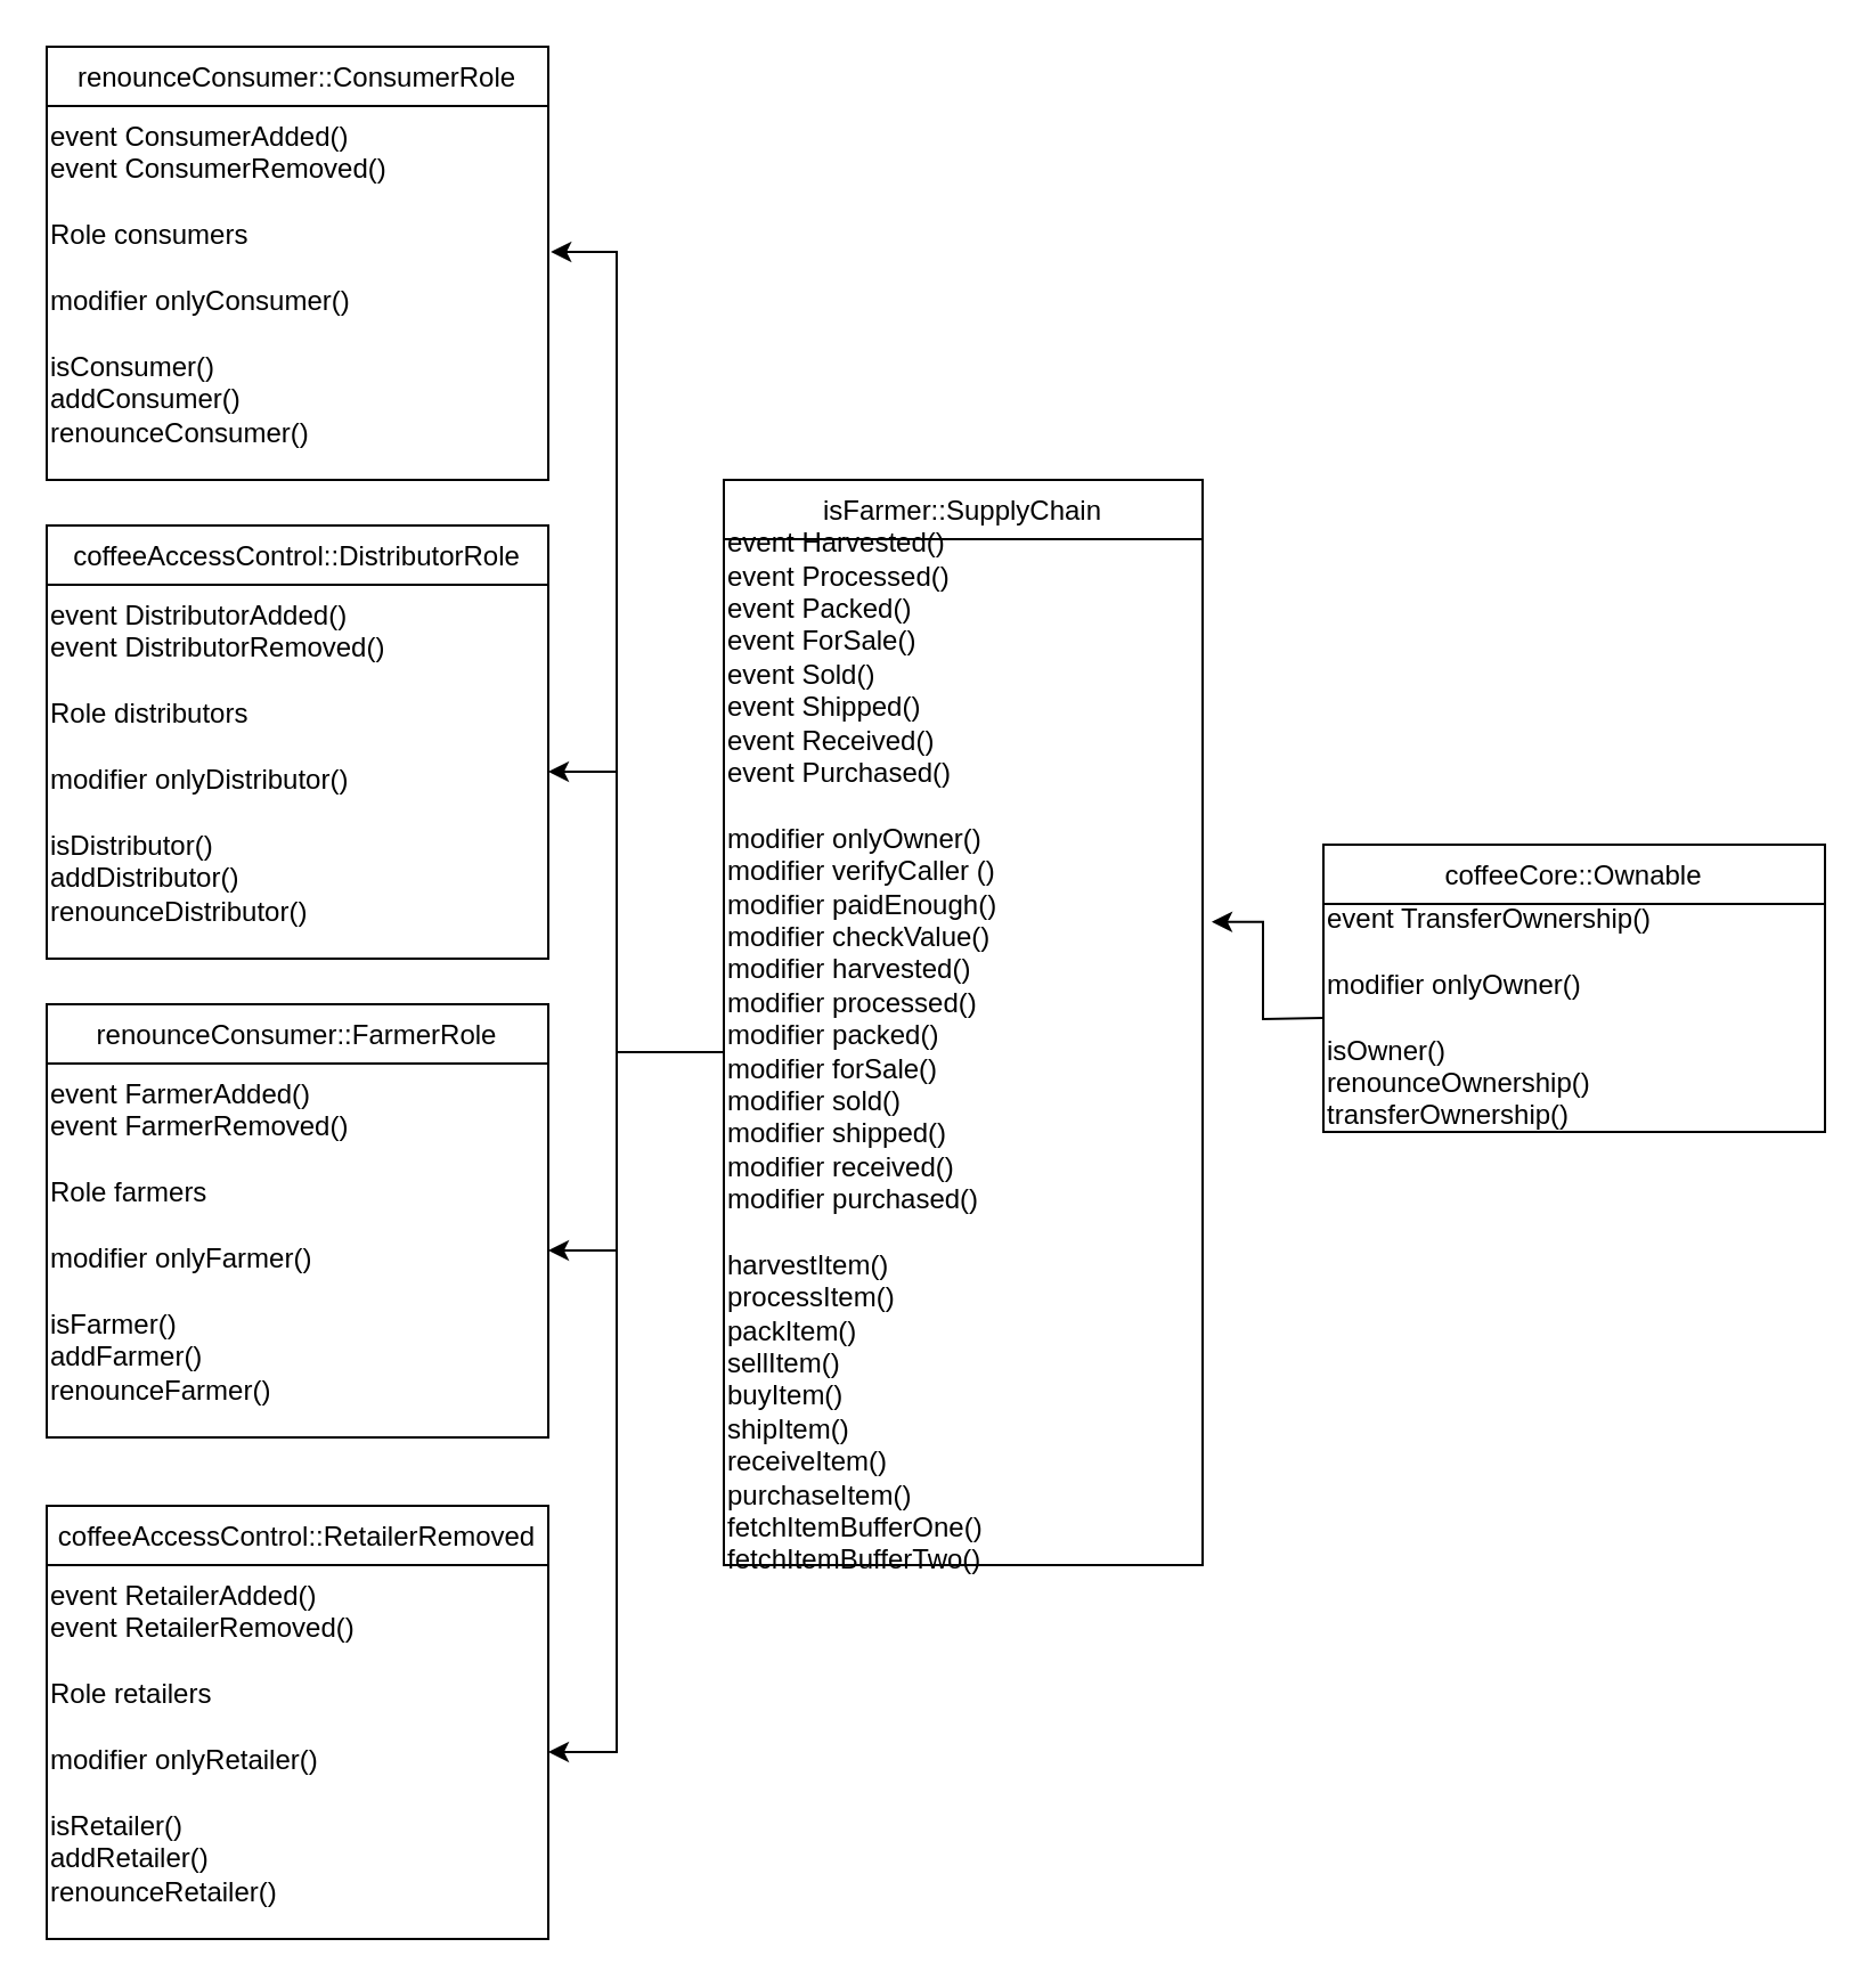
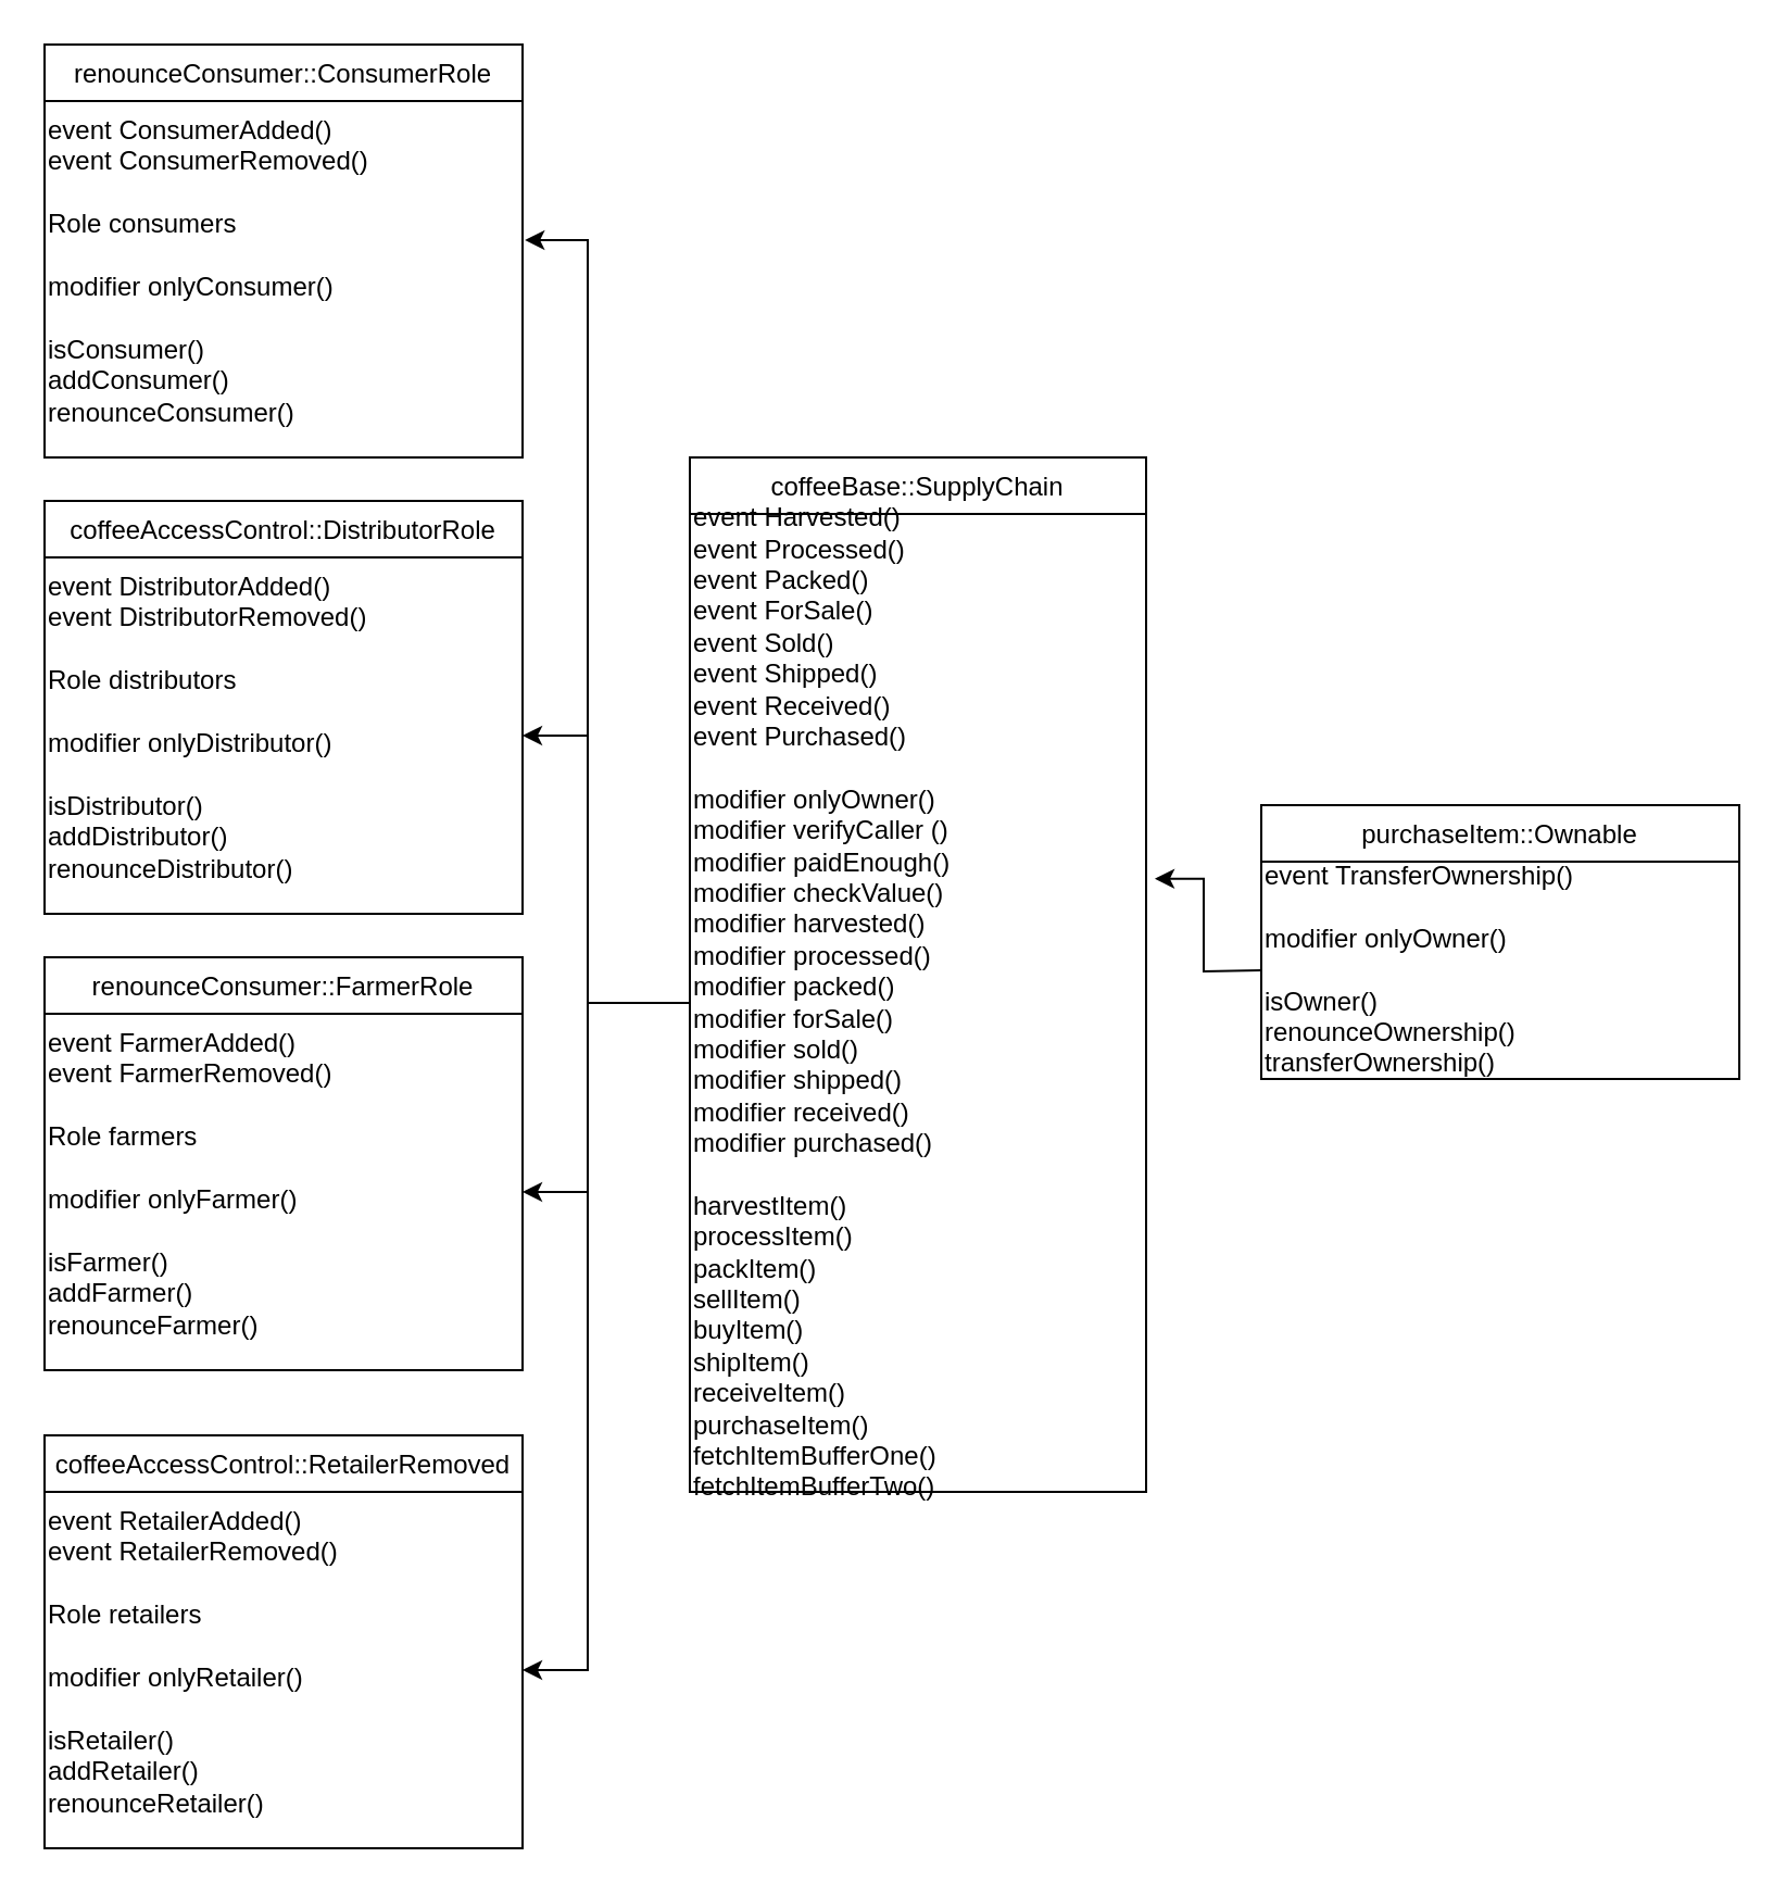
  <mxCell id="0" />
  <mxCell id="1" parent="0" />
  <mxCell id="2" value="" style="group" vertex="1" connectable="0" parent="1"><mxGeometry x="580" y="370" width="220" height="121" as="geometry" /></mxCell>
- <mxCell id="3" value="coffeeCore::Ownable" style="swimlane;fontStyle=0;childLayout=stackLayout;horizontal=1;startSize=26;fillColor=none;horizontalStack=0;resizeParent=1;resizeParentMax=0;resizeLast=0;collapsible=1;marginBottom=0;" parent="2" vertex="1"><mxGeometry width="220" height="126" as="geometry" /></mxCell>
+ <mxCell id="3" value="purchaseItem::Ownable" style="swimlane;fontStyle=0;childLayout=stackLayout;horizontal=1;startSize=26;fillColor=none;horizontalStack=0;resizeParent=1;resizeParentMax=0;resizeLast=0;collapsible=1;marginBottom=0;" parent="2" vertex="1"><mxGeometry width="220" height="126" as="geometry" /></mxCell>
  <mxCell id="4" value="event TransferOwnership()&lt;br&gt;&lt;br&gt;modifier onlyOwner()&lt;br&gt;&lt;br&gt;isOwner()&lt;br&gt;renounceOwnership()&lt;br&gt;transferOwnership()&lt;br&gt;" style="text;html=1;align=left;verticalAlign=middle;resizable=0;points=[];autosize=1;" vertex="1" parent="3"><mxGeometry y="26" width="220" height="100" as="geometry" /></mxCell>
  <mxCell id="5" value="" style="group" vertex="1" connectable="0" parent="1"><mxGeometry x="313" y="210" width="210" height="486" as="geometry" /></mxCell>
- <mxCell id="6" value="isFarmer::SupplyChain" style="swimlane;fontStyle=0;childLayout=stackLayout;horizontal=1;startSize=26;fillColor=none;horizontalStack=0;resizeParent=1;resizeParentMax=0;resizeLast=0;collapsible=1;marginBottom=0;" parent="5" vertex="1"><mxGeometry x="4" width="210" height="476" as="geometry" /></mxCell>
+ <mxCell id="6" value="coffeeBase::SupplyChain" style="swimlane;fontStyle=0;childLayout=stackLayout;horizontal=1;startSize=26;fillColor=none;horizontalStack=0;resizeParent=1;resizeParentMax=0;resizeLast=0;collapsible=1;marginBottom=0;" parent="5" vertex="1"><mxGeometry x="4" width="210" height="476" as="geometry" /></mxCell>
  <mxCell id="7" value="&lt;div&gt;event Harvested()&lt;/div&gt;&lt;div&gt;event Processed()&lt;/div&gt;&lt;div&gt;&lt;span&gt;event Packed()&lt;/span&gt;&lt;/div&gt;&lt;div&gt;event ForSale()&lt;/div&gt;&lt;div&gt;event Sold()&lt;/div&gt;&lt;div&gt;event Shipped()&lt;/div&gt;&lt;div&gt;event Received()&lt;/div&gt;&lt;div&gt;event Purchased()&lt;/div&gt;&lt;div&gt;&lt;br&gt;&lt;/div&gt;&lt;div&gt;modifier onlyOwner()&lt;br&gt;&lt;/div&gt;&lt;div&gt;modifier verifyCaller ()&lt;br&gt;&lt;/div&gt;&lt;div&gt;modifier paidEnough()&lt;br&gt;&lt;/div&gt;&lt;div&gt;modifier checkValue()&lt;br&gt;&lt;/div&gt;&lt;div&gt;modifier harvested()&lt;br&gt;&lt;/div&gt;&lt;div&gt;modifier processed()&lt;br&gt;&lt;/div&gt;&lt;div&gt;modifier packed()&lt;br&gt;&lt;/div&gt;&lt;div&gt;modifier forSale()&lt;br&gt;&lt;/div&gt;&lt;div&gt;modifier sold()&lt;br&gt;&lt;/div&gt;&lt;div&gt;modifier shipped()&lt;br&gt;&lt;/div&gt;&lt;div&gt;modifier received()&lt;br&gt;&lt;/div&gt;&lt;div&gt;modifier purchased()&lt;br&gt;&lt;/div&gt;&lt;div&gt;&lt;br&gt;&lt;/div&gt;&lt;div&gt;harvestItem()&lt;br&gt;&lt;/div&gt;&lt;div&gt;processItem()&lt;/div&gt;&lt;div&gt;packItem()&lt;br&gt;&lt;/div&gt;&lt;div&gt;sellItem()&lt;br&gt;&lt;/div&gt;&lt;div&gt;buyItem()&lt;br&gt;&lt;/div&gt;&lt;div&gt;shipItem()&lt;br&gt;&lt;/div&gt;&lt;div&gt;receiveItem()&lt;br&gt;&lt;/div&gt;&lt;div&gt;purchaseItem()&lt;br&gt;&lt;/div&gt;&lt;div&gt;fetchItemBufferOne()&lt;br&gt;&lt;/div&gt;&lt;div&gt;fetchItemBufferTwo()&lt;/div&gt;" style="text;html=1;align=left;verticalAlign=middle;resizable=0;points=[];autosize=1;" vertex="1" parent="6"><mxGeometry y="26" width="210" height="450" as="geometry" /></mxCell>
  <mxCell id="8" value="" style="group" vertex="1" connectable="0" parent="1"><mxGeometry x="20" y="20" width="220" height="190" as="geometry" /></mxCell>
  <mxCell id="9" value="renounceConsumer::ConsumerRole" style="swimlane;fontStyle=0;childLayout=stackLayout;horizontal=1;startSize=26;fillColor=none;horizontalStack=0;resizeParent=1;resizeParentMax=0;resizeLast=0;collapsible=1;marginBottom=0;" parent="8" vertex="1"><mxGeometry width="220" height="190" as="geometry" /></mxCell>
  <mxCell id="10" value="event ConsumerAdded()&lt;br&gt;event ConsumerRemoved()&lt;br&gt;&lt;br&gt;Role consumers&lt;br&gt;&lt;br&gt;modifier onlyConsumer()&lt;br&gt;&lt;br&gt;isConsumer()&lt;br&gt;addConsumer()&lt;br&gt;renounceConsumer()" style="text;html=1;" vertex="1" parent="9"><mxGeometry y="26" width="220" height="164" as="geometry" /></mxCell>
  <mxCell id="11" value="coffeeAccessControl::DistributorRole" style="swimlane;fontStyle=0;childLayout=stackLayout;horizontal=1;startSize=26;fillColor=none;horizontalStack=0;resizeParent=1;resizeParentMax=0;resizeLast=0;collapsible=1;marginBottom=0;" vertex="1" parent="1"><mxGeometry x="20" y="230" width="220" height="190" as="geometry" /></mxCell>
  <mxCell id="12" value="event DistributorAdded()&lt;br&gt;event DistributorRemoved()&lt;br&gt;&lt;br&gt;Role distributors&lt;br&gt;&lt;br&gt;modifier onlyDistributor()&lt;br&gt;&lt;br&gt;isDistributor()&lt;br&gt;addDistributor()&lt;br&gt;renounceDistributor()" style="text;html=1;" vertex="1" parent="11"><mxGeometry y="26" width="220" height="164" as="geometry" /></mxCell>
  <mxCell id="13" value="renounceConsumer::FarmerRole" style="swimlane;fontStyle=0;childLayout=stackLayout;horizontal=1;startSize=26;fillColor=none;horizontalStack=0;resizeParent=1;resizeParentMax=0;resizeLast=0;collapsible=1;marginBottom=0;" vertex="1" parent="1"><mxGeometry x="20" y="440" width="220" height="190" as="geometry" /></mxCell>
  <mxCell id="14" value="event FarmerAdded()&lt;br&gt;event FarmerRemoved()&lt;br&gt;&lt;br&gt;Role farmers&lt;br&gt;&lt;br&gt;modifier onlyFarmer()&lt;br&gt;&lt;br&gt;isFarmer()&lt;br&gt;addFarmer()&lt;br&gt;renounceFarmer()" style="text;html=1;" vertex="1" parent="13"><mxGeometry y="26" width="220" height="164" as="geometry" /></mxCell>
  <mxCell id="15" value="coffeeAccessControl::RetailerRemoved" style="swimlane;fontStyle=0;childLayout=stackLayout;horizontal=1;startSize=26;fillColor=none;horizontalStack=0;resizeParent=1;resizeParentMax=0;resizeLast=0;collapsible=1;marginBottom=0;" vertex="1" parent="1"><mxGeometry x="20" y="660" width="220" height="190" as="geometry" /></mxCell>
  <mxCell id="16" value="event RetailerAdded()&lt;br&gt;event RetailerRemoved()&lt;br&gt;&lt;br&gt;Role retailers&lt;br&gt;&lt;br&gt;modifier onlyRetailer()&lt;br&gt;&lt;br&gt;isRetailer()&lt;br&gt;addRetailer()&lt;br&gt;renounceRetailer()" style="text;html=1;" vertex="1" parent="15"><mxGeometry y="26" width="220" height="164" as="geometry" /></mxCell>
  <mxCell id="17" style="edgeStyle=orthogonalEdgeStyle;rounded=0;orthogonalLoop=1;jettySize=auto;html=1;entryX=1.019;entryY=0.373;entryDx=0;entryDy=0;entryPerimeter=0;" edge="1" parent="1" target="7"><mxGeometry relative="1" as="geometry"><mxPoint x="580" y="446" as="sourcePoint" /></mxGeometry></mxCell>
  <mxCell id="18" style="edgeStyle=orthogonalEdgeStyle;rounded=0;orthogonalLoop=1;jettySize=auto;html=1;entryX=1.005;entryY=0.39;entryDx=0;entryDy=0;entryPerimeter=0;" edge="1" parent="1" source="7" target="10"><mxGeometry relative="1" as="geometry"><Array as="points"><mxPoint x="270" y="461" /><mxPoint x="270" y="110" /></Array></mxGeometry></mxCell>
  <mxCell id="19" style="edgeStyle=orthogonalEdgeStyle;rounded=0;orthogonalLoop=1;jettySize=auto;html=1;entryX=1;entryY=0.5;entryDx=0;entryDy=0;" edge="1" parent="1" source="7" target="12"><mxGeometry relative="1" as="geometry"><Array as="points"><mxPoint x="270" y="461" /><mxPoint x="270" y="338" /></Array></mxGeometry></mxCell>
  <mxCell id="20" style="edgeStyle=orthogonalEdgeStyle;rounded=0;orthogonalLoop=1;jettySize=auto;html=1;entryX=1;entryY=0.5;entryDx=0;entryDy=0;" edge="1" parent="1" source="7" target="14"><mxGeometry relative="1" as="geometry"><Array as="points"><mxPoint x="270" y="461" /><mxPoint x="270" y="548" /></Array></mxGeometry></mxCell>
  <mxCell id="21" style="edgeStyle=orthogonalEdgeStyle;rounded=0;orthogonalLoop=1;jettySize=auto;html=1;entryX=1;entryY=0.5;entryDx=0;entryDy=0;" edge="1" parent="1" source="7" target="16"><mxGeometry relative="1" as="geometry"><Array as="points"><mxPoint x="270" y="461" /><mxPoint x="270" y="768" /></Array></mxGeometry></mxCell>
